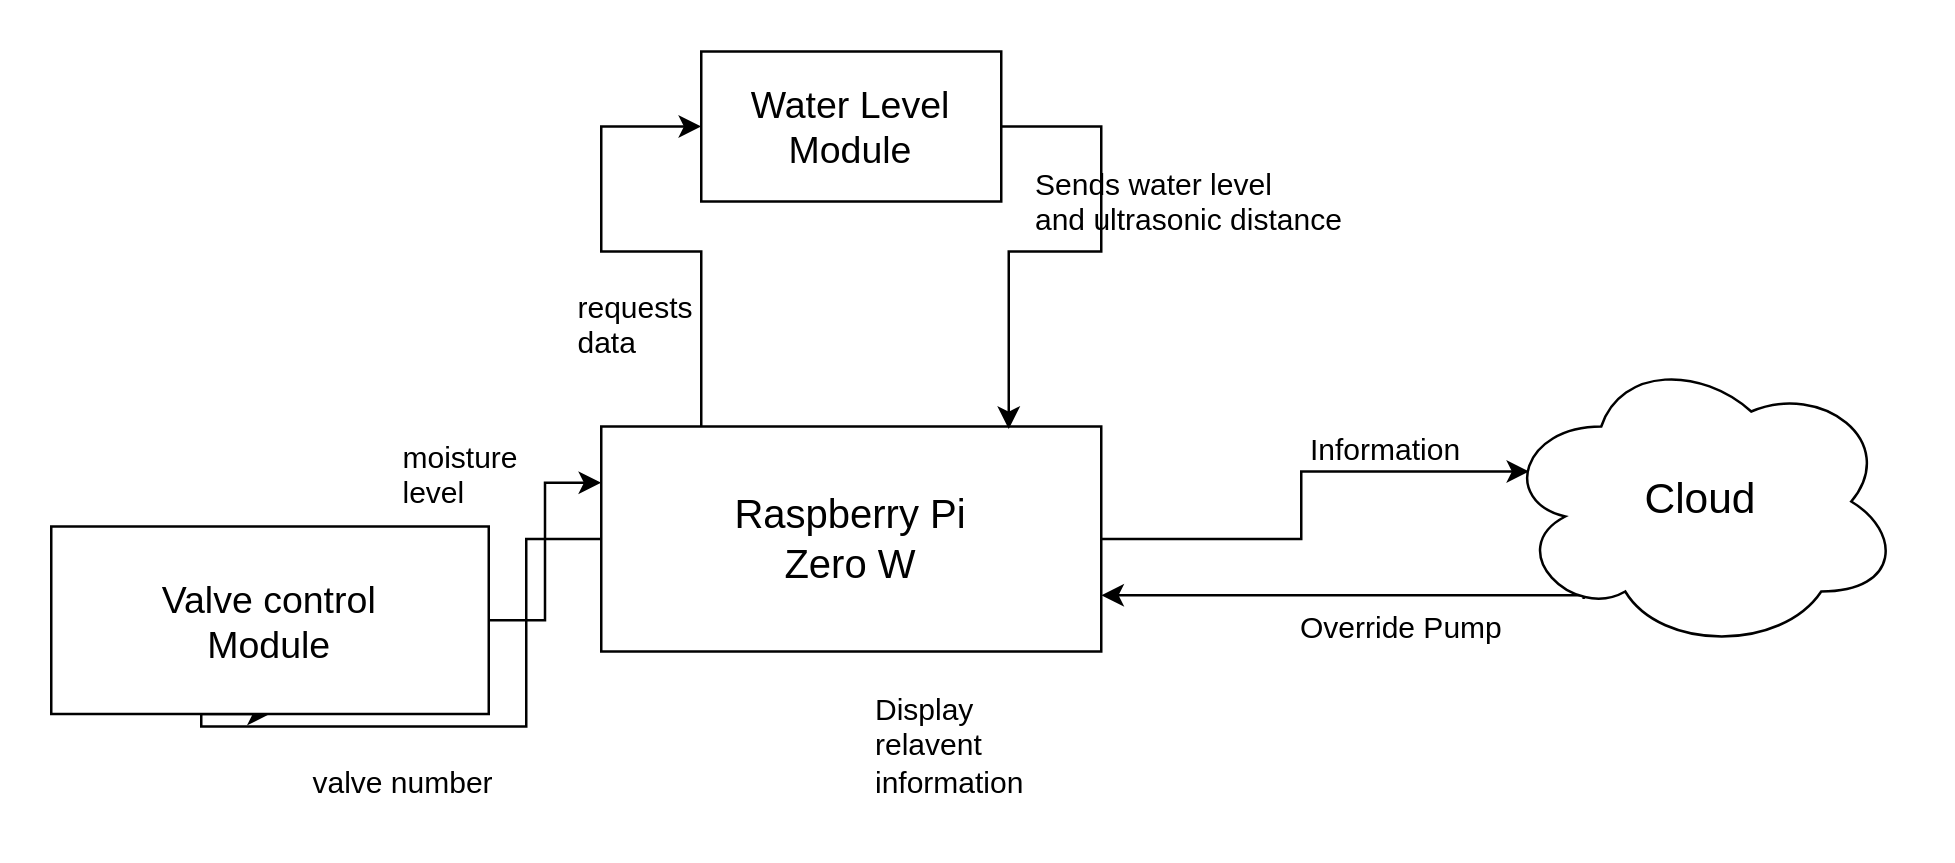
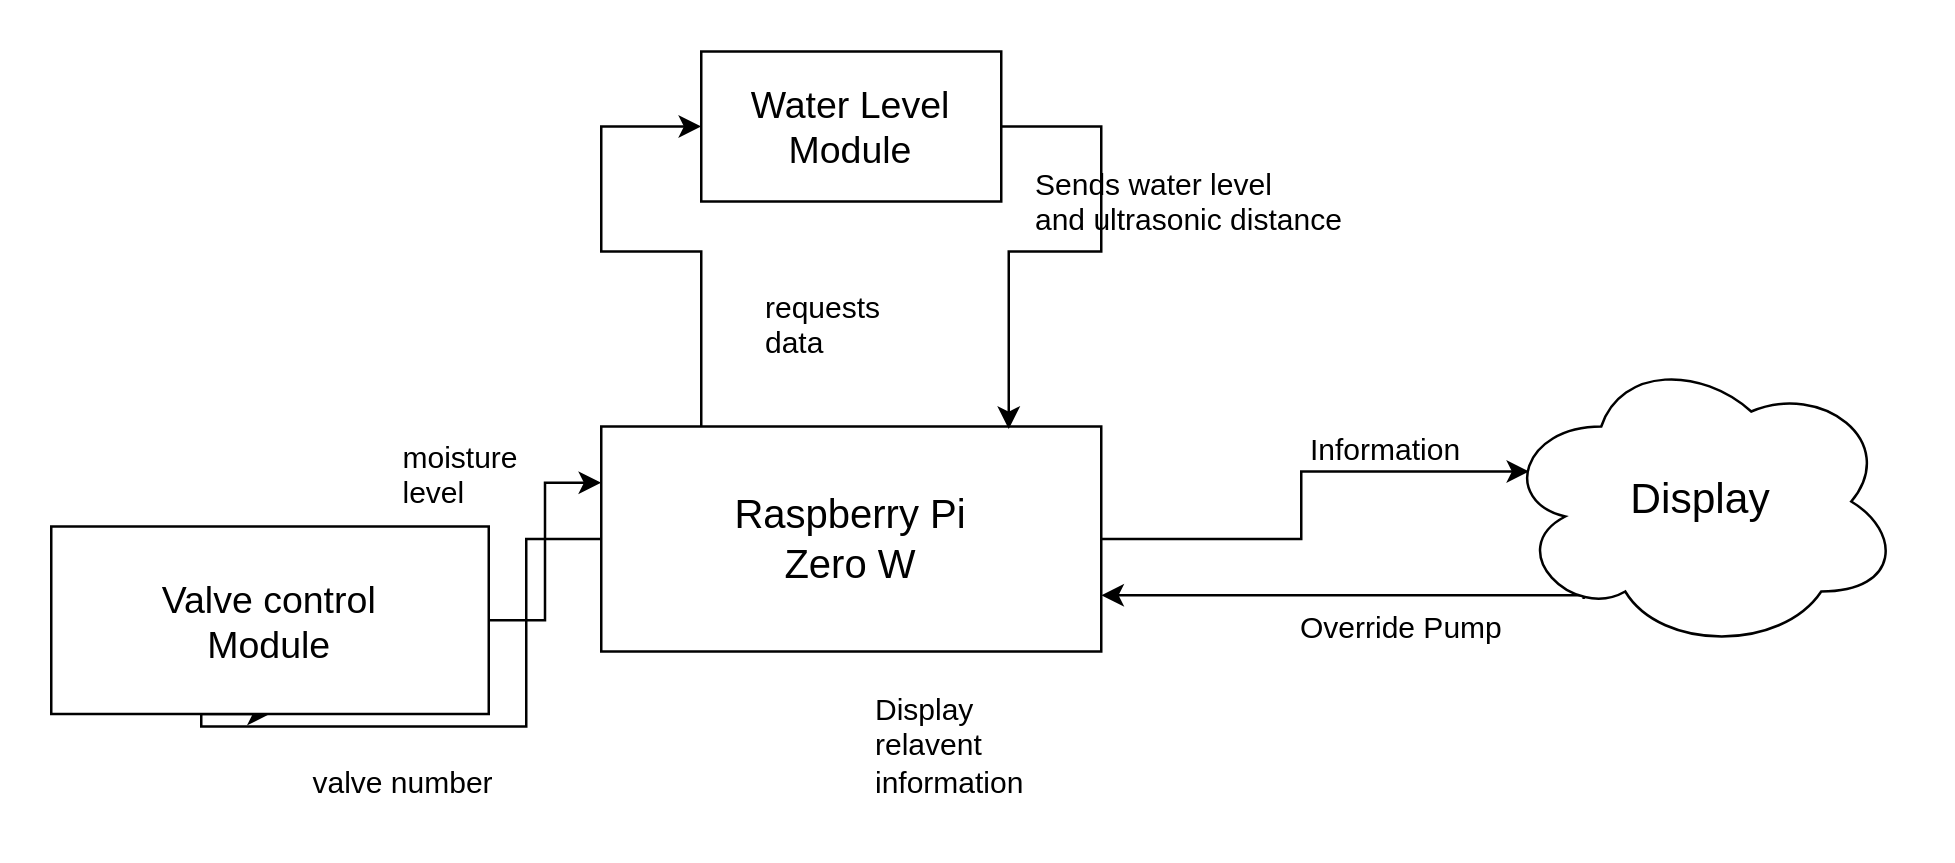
  <mxCell id="0" />
  <mxCell id="1" parent="0" />
  <mxCell id="2" style="edgeStyle=orthogonalEdgeStyle;rounded=0;orthogonalLoop=1;jettySize=auto;html=1;entryX=0;entryY=0.5;entryDx=0;entryDy=0;" parent="1" source="5" target="7" edge="1"><mxGeometry relative="1" as="geometry"><Array as="points"><mxPoint x="280" y="100" /><mxPoint x="240" y="100" /><mxPoint x="240" y="50" /></Array></mxGeometry></mxCell>
  <mxCell id="3" style="edgeStyle=orthogonalEdgeStyle;rounded=0;orthogonalLoop=1;jettySize=auto;html=1;entryX=0.07;entryY=0.4;entryDx=0;entryDy=0;entryPerimeter=0;" parent="1" source="5" target="12" edge="1"><mxGeometry relative="1" as="geometry" /></mxCell>
  <mxCell id="4" style="edgeStyle=orthogonalEdgeStyle;rounded=0;orthogonalLoop=1;jettySize=auto;html=1;entryX=0.5;entryY=1;entryDx=0;entryDy=0;" edge="1" parent="1" source="5" target="16"><mxGeometry relative="1" as="geometry"><Array as="points"><mxPoint x="210" y="215" /><mxPoint x="210" y="290" /><mxPoint x="80" y="290" /></Array></mxGeometry></mxCell>
  <mxCell id="5" value="&lt;span style=&quot;font-size: 16px&quot;&gt;Raspberry Pi&lt;br&gt;Zero W&lt;br&gt;&lt;/span&gt;" style="rounded=0;whiteSpace=wrap;html=1;" parent="1" vertex="1"><mxGeometry x="240" y="170" width="200" height="90" as="geometry" /></mxCell>
  <mxCell id="6" style="edgeStyle=orthogonalEdgeStyle;rounded=0;orthogonalLoop=1;jettySize=auto;html=1;entryX=0.815;entryY=0.011;entryDx=0;entryDy=0;entryPerimeter=0;" parent="1" source="7" target="5" edge="1"><mxGeometry relative="1" as="geometry"><Array as="points"><mxPoint x="440" y="50" /><mxPoint x="440" y="100" /><mxPoint x="403" y="100" /></Array></mxGeometry></mxCell>
  <mxCell id="7" value="&lt;font style=&quot;font-size: 15px&quot;&gt;Water Level Module&lt;/font&gt;" style="rounded=0;whiteSpace=wrap;html=1;" parent="1" vertex="1"><mxGeometry x="280" y="20" width="120" height="60" as="geometry" /></mxCell>
  <mxCell id="8" value="Display&lt;br&gt;relavent&lt;br&gt;information" style="text;html=1;resizable=0;points=[];autosize=1;align=left;verticalAlign=top;spacingTop=-4;" parent="1" vertex="1"><mxGeometry x="348" y="274" width="70" height="40" as="geometry" /></mxCell>
- <mxCell id="9" value="requests&lt;br&gt;data" style="text;html=1;resizable=0;points=[];autosize=1;align=left;verticalAlign=top;spacingTop=-4;" parent="1" vertex="1"><mxGeometry x="229" y="113" width="60" height="30" as="geometry" /></mxCell>
+ <mxCell id="9" value="requests&lt;br&gt;data" style="text;html=1;resizable=0;points=[];autosize=1;align=left;verticalAlign=top;spacingTop=-4;" parent="1" vertex="1"><mxGeometry x="304" y="113" width="60" height="30" as="geometry" /></mxCell>
  <mxCell id="10" value="Sends water level&lt;br&gt;and ultrasonic distance" style="text;html=1;resizable=0;points=[];autosize=1;align=left;verticalAlign=top;spacingTop=-4;" parent="1" vertex="1"><mxGeometry x="412" y="64" width="140" height="30" as="geometry" /></mxCell>
  <mxCell id="11" style="edgeStyle=orthogonalEdgeStyle;rounded=0;orthogonalLoop=1;jettySize=auto;html=1;entryX=1;entryY=0.75;entryDx=0;entryDy=0;exitX=0.206;exitY=0.825;exitDx=0;exitDy=0;exitPerimeter=0;" parent="1" source="12" target="5" edge="1"><mxGeometry relative="1" as="geometry"><Array as="points"><mxPoint x="633" y="238" /></Array></mxGeometry></mxCell>
- <mxCell id="12" value="&lt;font style=&quot;font-size: 17px&quot;&gt;Cloud&lt;/font&gt;" style="ellipse;shape=cloud;whiteSpace=wrap;html=1;" parent="1" vertex="1"><mxGeometry x="600" y="140" width="160" height="120" as="geometry" /></mxCell>
+ <mxCell id="12" value="&lt;font style=&quot;font-size: 17px&quot;&gt;Display&lt;/font&gt;" style="ellipse;shape=cloud;whiteSpace=wrap;html=1;" parent="1" vertex="1"><mxGeometry x="600" y="140" width="160" height="120" as="geometry" /></mxCell>
  <mxCell id="13" value="Information" style="text;html=1;resizable=0;points=[];autosize=1;align=left;verticalAlign=top;spacingTop=-4;" parent="1" vertex="1"><mxGeometry x="522" y="170" width="80" height="20" as="geometry" /></mxCell>
  <mxCell id="14" value="Override Pump" style="text;html=1;resizable=0;points=[];autosize=1;align=left;verticalAlign=top;spacingTop=-4;" parent="1" vertex="1"><mxGeometry x="518" y="241" width="100" height="20" as="geometry" /></mxCell>
  <mxCell id="15" style="edgeStyle=orthogonalEdgeStyle;rounded=0;orthogonalLoop=1;jettySize=auto;html=1;entryX=0;entryY=0.25;entryDx=0;entryDy=0;" edge="1" parent="1" source="16" target="5"><mxGeometry relative="1" as="geometry" /></mxCell>
  <mxCell id="16" value="&lt;font style=&quot;font-size: 15px&quot;&gt;Valve control&lt;br&gt;Module&lt;br&gt;&lt;/font&gt;" style="rounded=0;whiteSpace=wrap;html=1;" vertex="1" parent="1"><mxGeometry x="20" y="210" width="175" height="75" as="geometry" /></mxCell>
  <mxCell id="17" value="moisture&lt;br&gt;level" style="text;html=1;resizable=0;points=[];autosize=1;align=left;verticalAlign=top;spacingTop=-4;" vertex="1" parent="1"><mxGeometry x="159" y="173" width="60" height="30" as="geometry" /></mxCell>
  <mxCell id="18" value="valve number" style="text;html=1;resizable=0;points=[];autosize=1;align=left;verticalAlign=top;spacingTop=-4;" vertex="1" parent="1"><mxGeometry x="123" y="303" width="90" height="20" as="geometry" /></mxCell>
